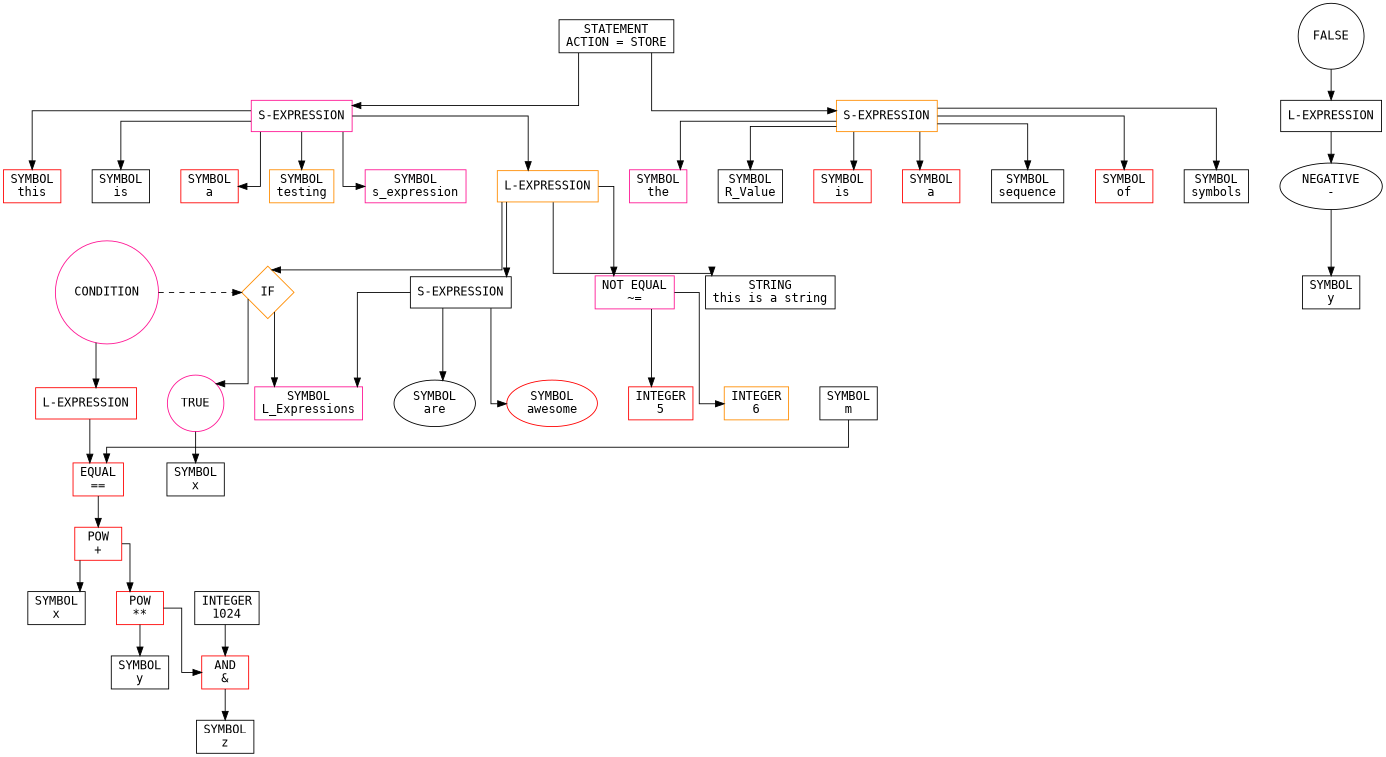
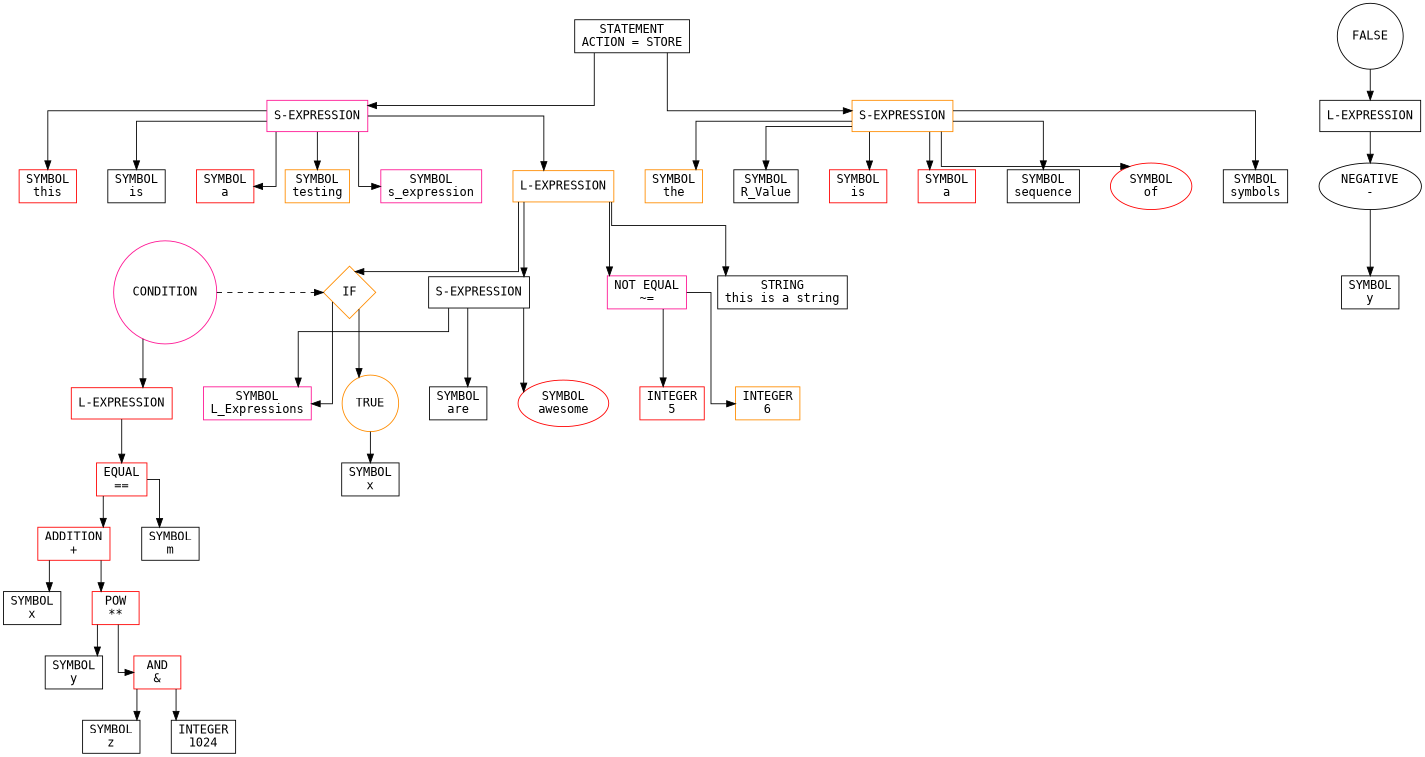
  digraph {
    color=green
    nodesep=0.5
    ordering=out
    splines=ortho
    node [color=black fontname=Consolas fontsize=14 shape=box]
    n1 [color=darkorange label=IF regular=1 shape=diamond]
    n2 [color=deeppink label=CONDITION regular=1 shape=""]
    n3 [color=deeppink label="SYMBOL\nL_Expressions"]
-   n4 [color=deeppink label=TRUE regular=1 shape=""]
+   n4 [color=darkorange label=TRUE regular=1 shape=""]
    n5 [color=red label="L-EXPRESSION"]
    n6 [label="STATEMENT\nACTION = STORE"]
    n7 [color=deeppink label="S-EXPRESSION"]
    n8 [color=darkorange label="S-EXPRESSION"]
    n9 [color=red label="SYMBOL\nthis"]
    n10 [label="SYMBOL\nis"]
    n11 [color=red label="SYMBOL\na"]
    n12 [color=darkorange label="SYMBOL\ntesting"]
    n13 [color=deeppink label="SYMBOL\ns_expression"]
    n14 [color=darkorange label="L-EXPRESSION"]
-   n15 [color=deeppink label="SYMBOL\nthe"]
+   n15 [color=darkorange label="SYMBOL\nthe"]
    n16 [label="SYMBOL\nR_Value"]
    n17 [color=red label="SYMBOL\nis"]
    n18 [color=red label="SYMBOL\na"]
    n19 [label="SYMBOL\nsequence"]
-   n20 [color=red label="SYMBOL\nof"]
+   n20 [color=red label="SYMBOL\nof" shape=ellipse]
    n21 [label="SYMBOL\nsymbols"]
    n22 [label="S-EXPRESSION"]
    n23 [color=deeppink label="NOT EQUAL\n~="]
    n24 [label="STRING\nthis is a string"]
-   n25 [label="SYMBOL\nare" shape=ellipse]
+   n25 [label="SYMBOL\nare"]
    n26 [color=red label="SYMBOL\nawesome" shape=ellipse]
    n27 [color=red label="INTEGER\n5"]
    n28 [color=darkorange label="INTEGER\n6"]
    n29 [label="SYMBOL\nx"]
    n30 [label=FALSE regular=1 shape=""]
    n31 [label="L-EXPRESSION"]
    n32 [color=red label="EQUAL\n=="]
-   n33 [color=red label="POW\n+"]
+   n33 [color=red label="ADDITION\n+"]
    n34 [label="SYMBOL\nm"]
    n35 [label="SYMBOL\nx"]
    n36 [color=red label="POW\n**"]
    n37 [label="SYMBOL\ny"]
    n38 [color=red label="AND\n&"]
    n39 [label="SYMBOL\nz"]
    n40 [label="INTEGER\n1024"]
    n41 [label="NEGATIVE\n-" shape=ellipse]
    n42 [label="SYMBOL\ny"]
    subgraph sub_1 {
      rank=same
      n1
      n2
    }
    n1 -> n3
    n1 -> n4
    n2 -> n1 [minlen=2 style=dashed]
    n2 -> n5
    n4 -> n29
    n5 -> n32
    n6 -> n7
    n6 -> n8
    n7 -> n9
    n7 -> n10
    n7 -> n11
    n7 -> n12
    n7 -> n13
    n7 -> n14
    n8 -> n15
    n8 -> n16
    n8 -> n17
    n8 -> n18
    n8 -> n19
    n8 -> n20
    n8 -> n21
    n14 -> n1
    n14 -> n22
    n14 -> n23
    n14 -> n24
    n22 -> n3
    n22 -> n25
    n22 -> n26
    n23 -> n27
    n23 -> n28
    n30 -> n31
    n31 -> n41
    n32 -> n33
-   n34 -> n32
+   n32 -> n34
    n33 -> n35
    n33 -> n36
    n36 -> n37
    n36 -> n38
    n38 -> n39
-   n40 -> n38
+   n38 -> n40
    n41 -> n42
  }
